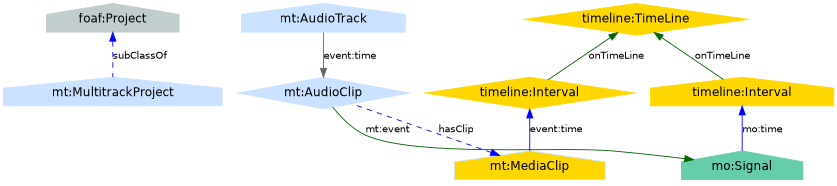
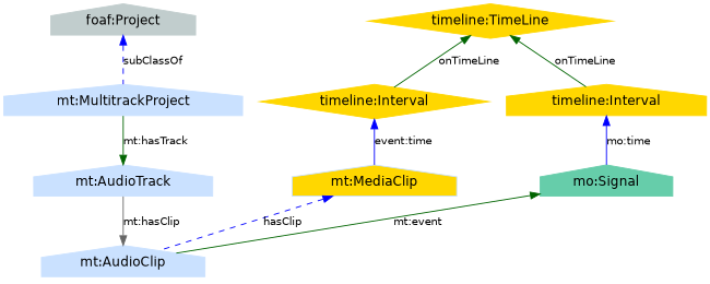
  digraph {
    fontname="DejaVu Sans"
    rankdir=TB
    node [color=lightsteelblue1 fontname="DejaVu Sans" shape=house style=filled]
    edge [color=blue dir=back fontname="DejaVu Sans" fontsize=11 labelfloat=false]
    "foaf:Project" [color=azure3]
    "mt:MultitrackProject"
    "mt:AudioTrack"
-   "mt:AudioClip" [shape=diamond]
+   "mt:AudioClip"
    "mo:Signal" [color=aquamarine3]
    n6 [color=gold1 label="timeline:TimeLine" shape=diamond]
    n7 [color=gold1 label="timeline:Interval" shape=diamond]
    n8 [color=gold1 label="timeline:Interval"]
    "mt:MediaClip" [fillcolor=gold1]
    subgraph sub_1 {
      "foaf:Project"
      "mt:MultitrackProject"
      "mt:AudioTrack"
      "mt:AudioClip"
    }
    subgraph sub_2 {
      "mt:AudioClip"
      "mo:Signal"
      n6
      n7
      n8
      "mt:MediaClip"
    }
    "foaf:Project" -> "mt:MultitrackProject" [label=subClassOf style=dashed]
-   "mt:AudioTrack" -> "mt:AudioClip" [color=gray40 label="event:time" dir=""]
+   "mt:MultitrackProject" -> "mt:AudioTrack" [color=darkgreen label="mt:hasTrack" dir=""]
+   "mt:AudioTrack" -> "mt:AudioClip" [color=gray40 label="mt:hasClip" dir=""]
    "mt:AudioClip" -> "mo:Signal" [color=darkgreen constraint=false label="mt:event" dir=""]
    n6 -> n7 [color=darkgreen label=onTimeLine]
    n6 -> n8 [color=darkgreen label=onTimeLine]
    n7 -> "mt:MediaClip" [label="event:time"]
    n8 -> "mo:Signal" [label="mo:time"]
    "mt:MediaClip" -> "mt:AudioClip" [constraint=false label=hasClip style=dashed]
  }
